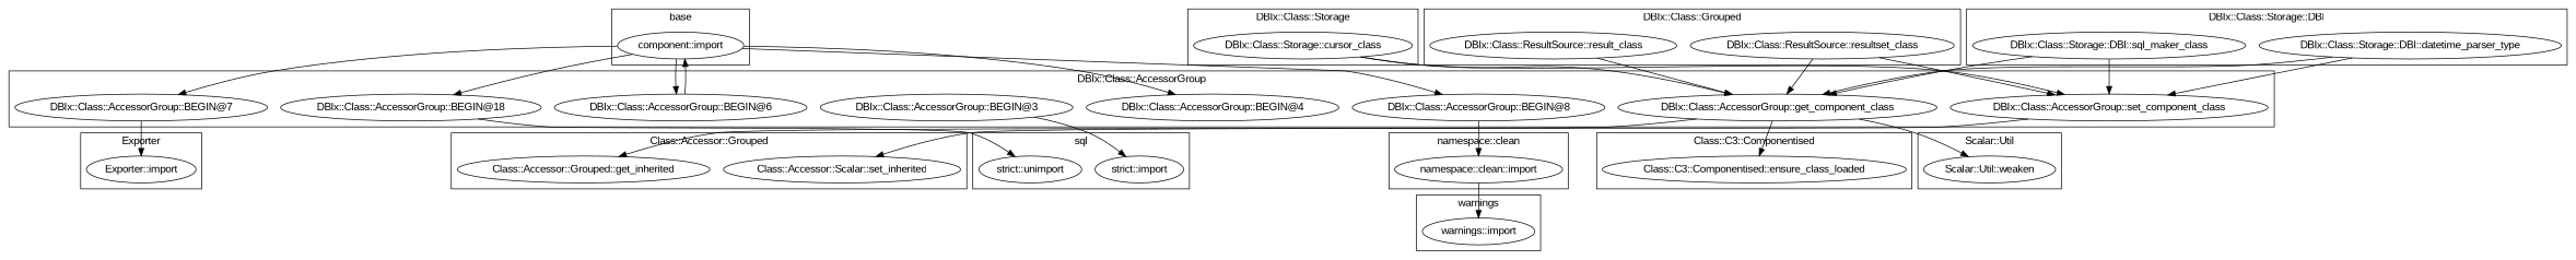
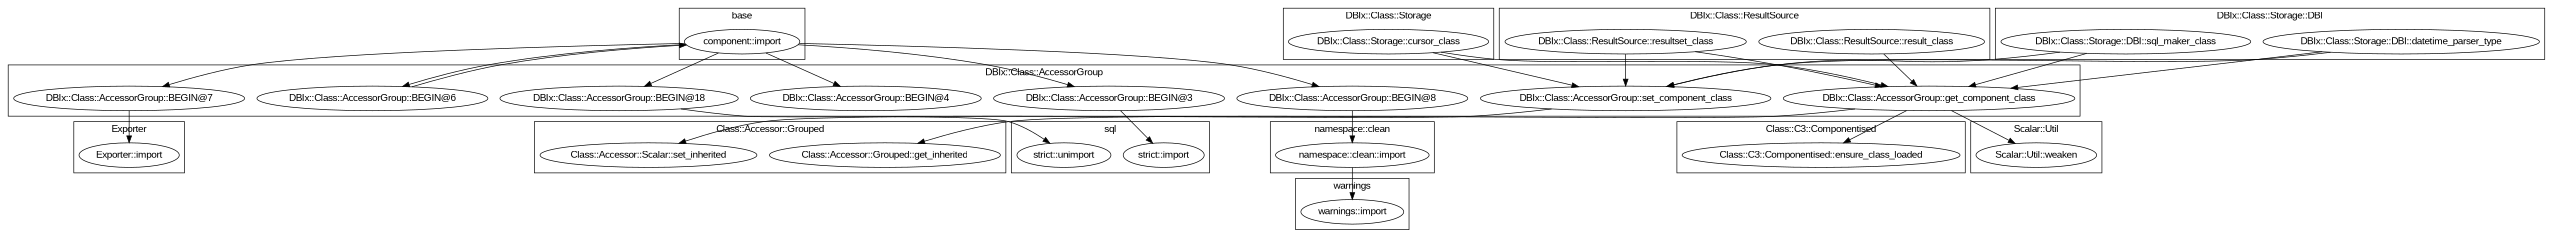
  digraph {
    fontname="Liberation Sans"
    node [fontname="Liberation Sans"]
    edge [fontname="Liberation Sans"]
    "DBIx::Class::AccessorGroup::BEGIN@7"
    "DBIx::Class::AccessorGroup::set_component_class"
    "DBIx::Class::AccessorGroup::BEGIN@18"
    "DBIx::Class::AccessorGroup::BEGIN@8"
    "DBIx::Class::AccessorGroup::BEGIN@6"
    "DBIx::Class::AccessorGroup::BEGIN@3"
    "DBIx::Class::AccessorGroup::get_component_class"
    "DBIx::Class::AccessorGroup::BEGIN@4"
    "namespace::clean::import"
    n10 [label="component::import"]
    "DBIx::Class::Storage::cursor_class"
    "Exporter::import"
    "Class::C3::Componentised::ensure_class_loaded"
    "DBIx::Class::ResultSource::result_class"
    "DBIx::Class::ResultSource::resultset_class"
    "warnings::import"
    "Scalar::Util::weaken"
    "strict::import"
    "strict::unimport"
    n20 [label="Class::Accessor::Scalar::set_inherited"]
    "Class::Accessor::Grouped::get_inherited"
    "DBIx::Class::Storage::DBI::datetime_parser_type"
    "DBIx::Class::Storage::DBI::sql_maker_class"
    subgraph cluster_1 {
      label="DBIx::Class::AccessorGroup"
      "DBIx::Class::AccessorGroup::BEGIN@7"
      "DBIx::Class::AccessorGroup::set_component_class"
      "DBIx::Class::AccessorGroup::BEGIN@18"
      "DBIx::Class::AccessorGroup::BEGIN@8"
      "DBIx::Class::AccessorGroup::BEGIN@6"
      "DBIx::Class::AccessorGroup::BEGIN@3"
      "DBIx::Class::AccessorGroup::get_component_class"
      "DBIx::Class::AccessorGroup::BEGIN@4"
    }
    subgraph cluster_2 {
      label="namespace::clean"
      "namespace::clean::import"
    }
    subgraph cluster_3 {
      label=base
      n10
    }
    subgraph cluster_4 {
      label="DBIx::Class::Storage"
      "DBIx::Class::Storage::cursor_class"
    }
    subgraph cluster_5 {
      label=Exporter
      "Exporter::import"
    }
    subgraph cluster_6 {
      label="Class::C3::Componentised"
      "Class::C3::Componentised::ensure_class_loaded"
    }
    subgraph cluster_7 {
-     label="DBIx::Class::Grouped"
+     label="DBIx::Class::ResultSource"
      "DBIx::Class::ResultSource::result_class"
      "DBIx::Class::ResultSource::resultset_class"
    }
    subgraph cluster_8 {
      label=warnings
      "warnings::import"
    }
    subgraph cluster_9 {
      label="Scalar::Util"
      "Scalar::Util::weaken"
    }
    subgraph cluster_10 {
      label=sql
      "strict::import"
      "strict::unimport"
    }
    subgraph cluster_11 {
      label="Class::Accessor::Grouped"
      n20
      "Class::Accessor::Grouped::get_inherited"
    }
    subgraph cluster_12 {
      label="DBIx::Class::Storage::DBI"
      "DBIx::Class::Storage::DBI::datetime_parser_type"
      "DBIx::Class::Storage::DBI::sql_maker_class"
    }
    "DBIx::Class::AccessorGroup::BEGIN@7" -> "Exporter::import"
    "DBIx::Class::AccessorGroup::set_component_class" -> n20
    "DBIx::Class::AccessorGroup::BEGIN@18" -> "strict::unimport"
    "DBIx::Class::AccessorGroup::BEGIN@8" -> "namespace::clean::import"
    "DBIx::Class::AccessorGroup::BEGIN@6" -> n10
    "DBIx::Class::AccessorGroup::BEGIN@3" -> "strict::import"
    "DBIx::Class::AccessorGroup::get_component_class" -> "Class::C3::Componentised::ensure_class_loaded"
    "DBIx::Class::AccessorGroup::get_component_class" -> "Scalar::Util::weaken"
    "DBIx::Class::AccessorGroup::get_component_class" -> "Class::Accessor::Grouped::get_inherited"
    "namespace::clean::import" -> "warnings::import"
    n10 -> "DBIx::Class::AccessorGroup::BEGIN@7"
    n10 -> "DBIx::Class::AccessorGroup::BEGIN@18"
    n10 -> "DBIx::Class::AccessorGroup::BEGIN@8"
    n10 -> "DBIx::Class::AccessorGroup::BEGIN@6"
+   n10 -> "DBIx::Class::AccessorGroup::BEGIN@3"
    n10 -> "DBIx::Class::AccessorGroup::BEGIN@4"
    "DBIx::Class::Storage::cursor_class" -> "DBIx::Class::AccessorGroup::set_component_class"
    "DBIx::Class::Storage::cursor_class" -> "DBIx::Class::AccessorGroup::get_component_class"
    "DBIx::Class::ResultSource::result_class" -> "DBIx::Class::AccessorGroup::get_component_class"
    "DBIx::Class::ResultSource::resultset_class" -> "DBIx::Class::AccessorGroup::set_component_class"
    "DBIx::Class::ResultSource::resultset_class" -> "DBIx::Class::AccessorGroup::get_component_class"
    "DBIx::Class::Storage::DBI::datetime_parser_type" -> "DBIx::Class::AccessorGroup::set_component_class"
    "DBIx::Class::Storage::DBI::datetime_parser_type" -> "DBIx::Class::AccessorGroup::get_component_class"
    "DBIx::Class::Storage::DBI::sql_maker_class" -> "DBIx::Class::AccessorGroup::set_component_class"
    "DBIx::Class::Storage::DBI::sql_maker_class" -> "DBIx::Class::AccessorGroup::get_component_class"
  }
